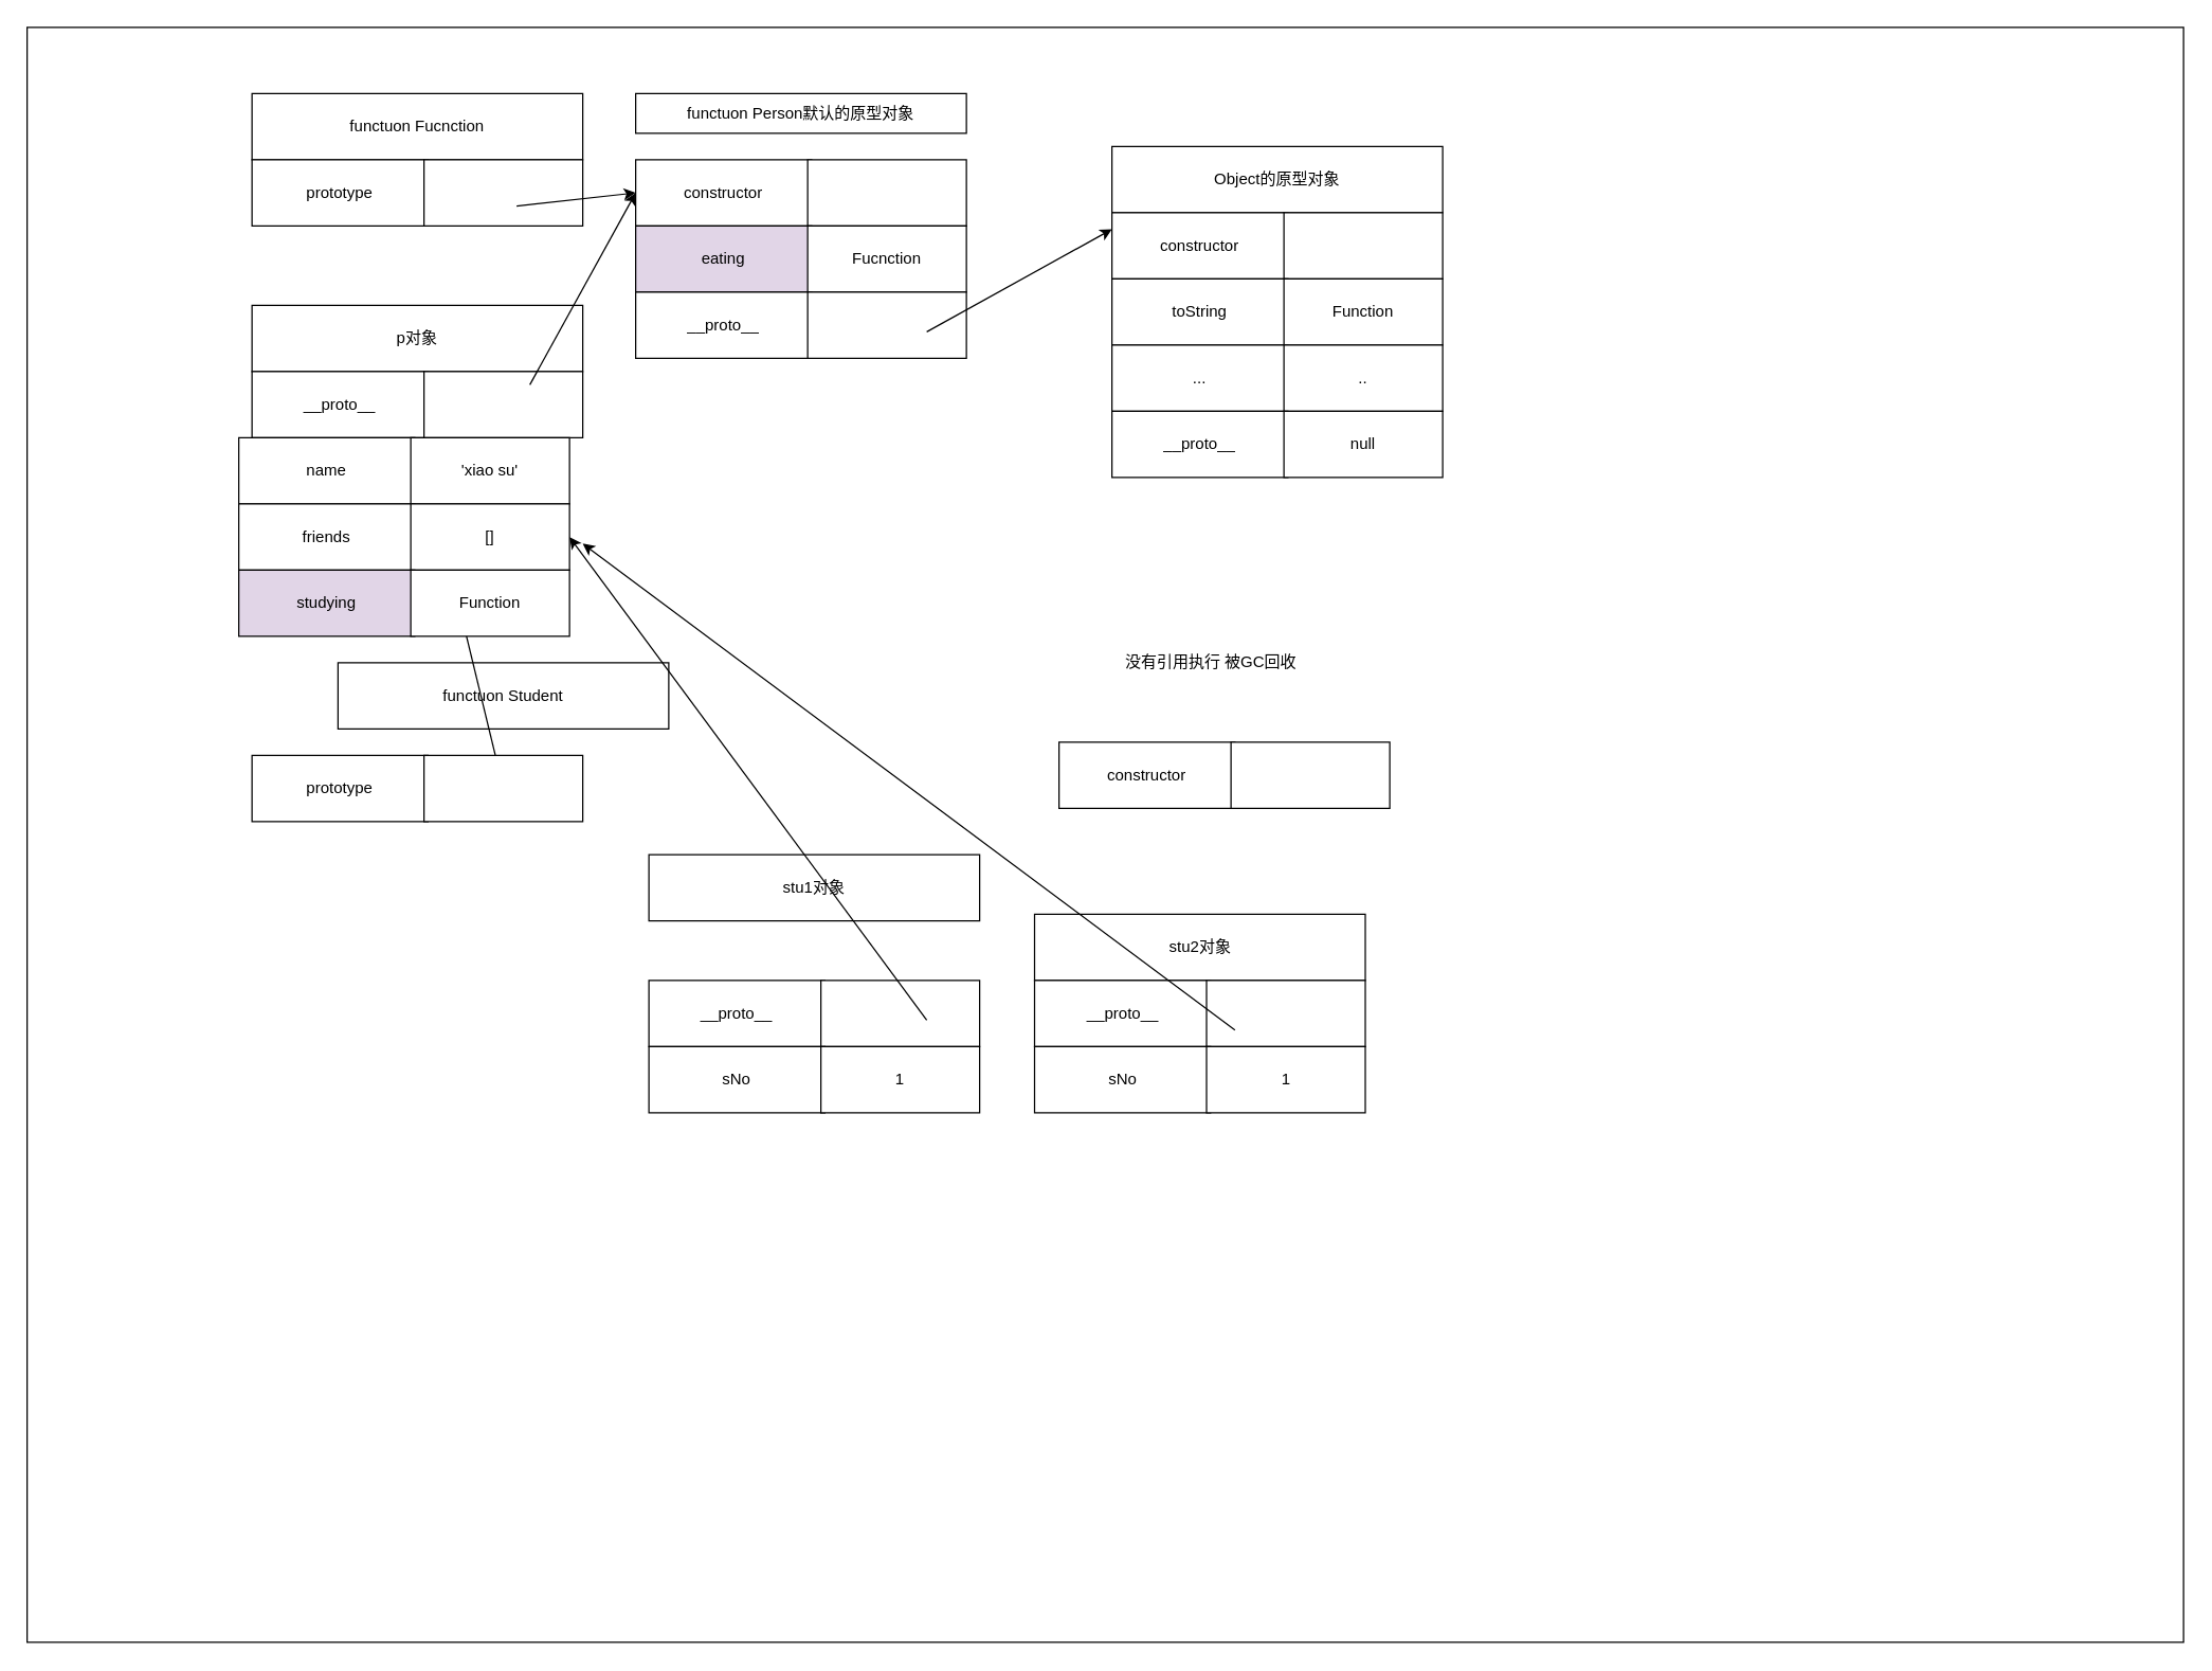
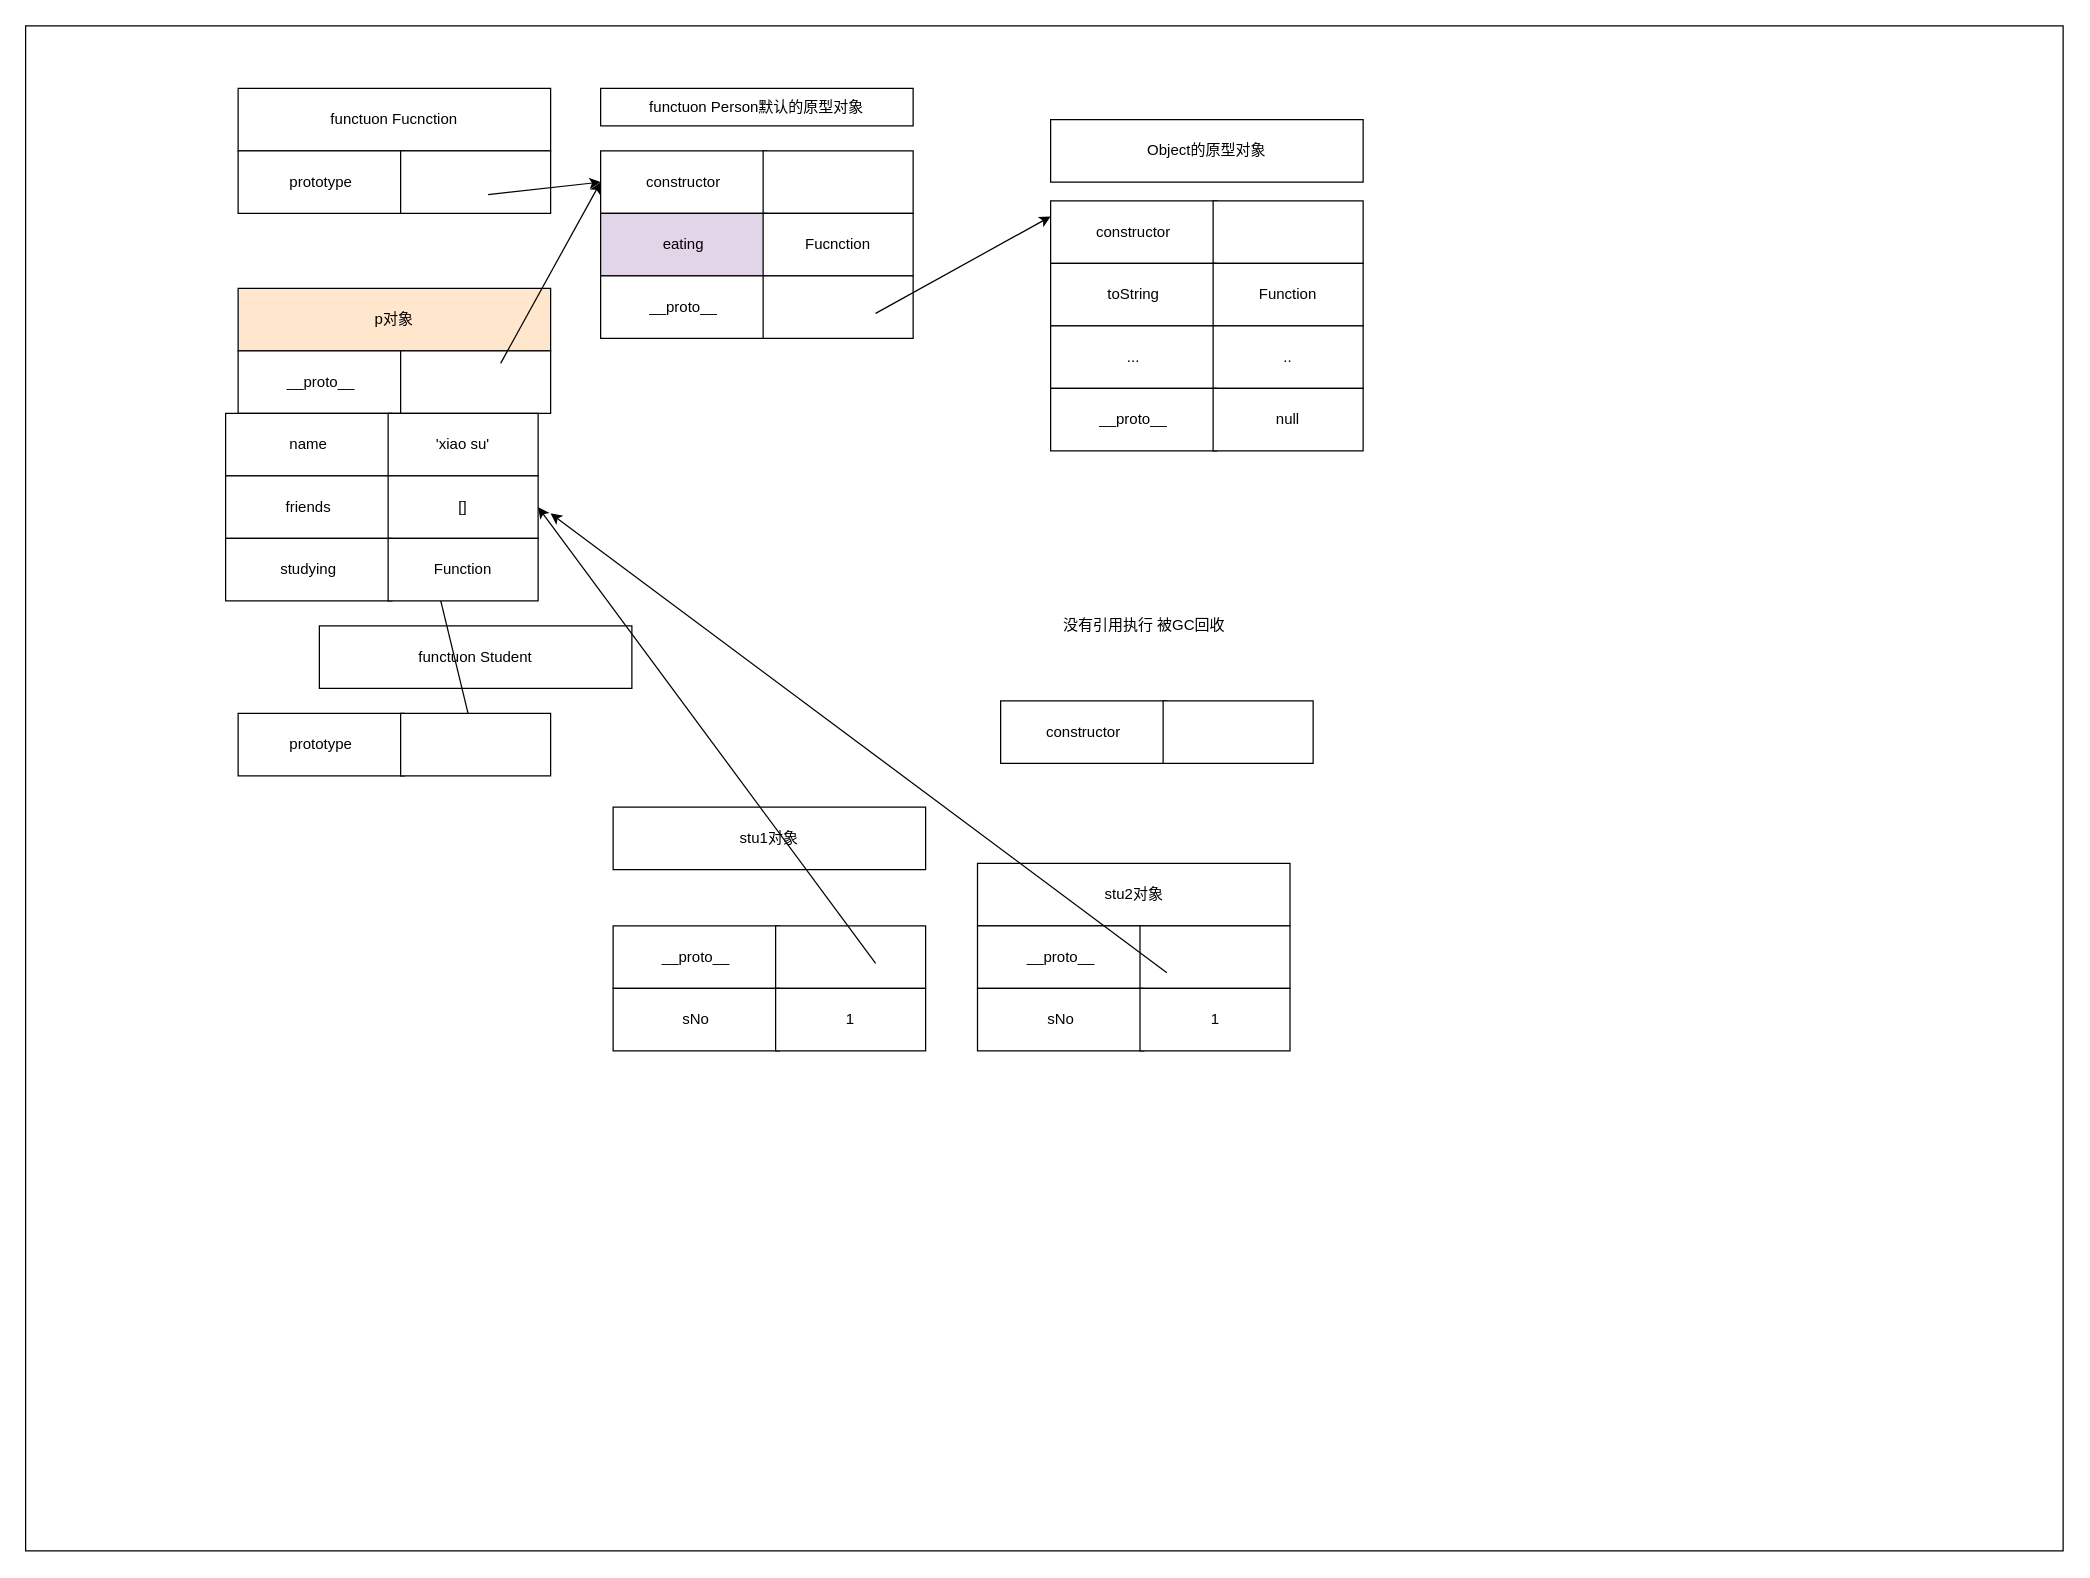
  <mxCell id="0" />
  <mxCell id="1" parent="0" />
  <mxCell id="2" value="" style="rounded=0;whiteSpace=wrap;html=1;" parent="1" vertex="1"><mxGeometry x="20" y="20" width="1630" height="1220" as="geometry" /></mxCell>
  <mxCell id="3" value="functuon Fucnction" style="rounded=0;whiteSpace=wrap;html=1;" parent="1" vertex="1"><mxGeometry x="190" y="70" width="250" height="50" as="geometry" /></mxCell>
  <mxCell id="4" value="prototype" style="rounded=0;whiteSpace=wrap;html=1;" parent="1" vertex="1"><mxGeometry x="190" y="120" width="133" height="50" as="geometry" /></mxCell>
  <mxCell id="5" value="" style="rounded=0;whiteSpace=wrap;html=1;" parent="1" vertex="1"><mxGeometry x="320" y="120" width="120" height="50" as="geometry" /></mxCell>
  <mxCell id="6" value="functuon Person默认的原型对象" style="rounded=0;whiteSpace=wrap;html=1;" parent="1" vertex="1"><mxGeometry x="480" y="70" width="250" height="30" as="geometry" /></mxCell>
  <mxCell id="7" value="constructor" style="rounded=0;whiteSpace=wrap;html=1;" parent="1" vertex="1"><mxGeometry x="480" y="120" width="133" height="50" as="geometry" /></mxCell>
  <mxCell id="8" value="" style="rounded=0;whiteSpace=wrap;html=1;" parent="1" vertex="1"><mxGeometry x="610" y="120" width="120" height="50" as="geometry" /></mxCell>
  <mxCell id="9" value="eating" style="rounded=0;whiteSpace=wrap;html=1;fillColor=#e1d5e7;" parent="1" vertex="1"><mxGeometry x="480" y="170" width="133" height="50" as="geometry" /></mxCell>
  <mxCell id="10" value="Fucnction" style="rounded=0;whiteSpace=wrap;html=1;" parent="1" vertex="1"><mxGeometry x="610" y="170" width="120" height="50" as="geometry" /></mxCell>
- <mxCell id="11" value="Object的原型对象" style="rounded=0;whiteSpace=wrap;html=1;" parent="1" vertex="1"><mxGeometry x="840" y="110" width="250" height="50" as="geometry" /></mxCell>
+ <mxCell id="11" value="Object的原型对象" style="rounded=0;whiteSpace=wrap;html=1;" parent="1" vertex="1"><mxGeometry x="840" y="95" width="250" height="50" as="geometry" /></mxCell>
  <mxCell id="12" value="constructor" style="rounded=0;whiteSpace=wrap;html=1;" parent="1" vertex="1"><mxGeometry x="840" y="160" width="133" height="50" as="geometry" /></mxCell>
  <mxCell id="13" value="" style="rounded=0;whiteSpace=wrap;html=1;" parent="1" vertex="1"><mxGeometry x="970" y="160" width="120" height="50" as="geometry" /></mxCell>
  <mxCell id="14" value="toString" style="rounded=0;whiteSpace=wrap;html=1;" parent="1" vertex="1"><mxGeometry x="840" y="210" width="133" height="50" as="geometry" /></mxCell>
  <mxCell id="15" value="Function" style="rounded=0;whiteSpace=wrap;html=1;" parent="1" vertex="1"><mxGeometry x="970" y="210" width="120" height="50" as="geometry" /></mxCell>
  <mxCell id="16" value="..." style="rounded=0;whiteSpace=wrap;html=1;" parent="1" vertex="1"><mxGeometry x="840" y="260" width="133" height="50" as="geometry" /></mxCell>
  <mxCell id="17" value=".." style="rounded=0;whiteSpace=wrap;html=1;" parent="1" vertex="1"><mxGeometry x="970" y="260" width="120" height="50" as="geometry" /></mxCell>
  <mxCell id="18" value="functuon Student" style="rounded=0;whiteSpace=wrap;html=1;" parent="1" vertex="1"><mxGeometry x="255" y="500" width="250" height="50" as="geometry" /></mxCell>
  <mxCell id="19" value="prototype" style="rounded=0;whiteSpace=wrap;html=1;" parent="1" vertex="1"><mxGeometry x="190" y="570" width="133" height="50" as="geometry" /></mxCell>
  <mxCell id="20" value="" style="rounded=0;whiteSpace=wrap;html=1;" parent="1" vertex="1"><mxGeometry x="320" y="570" width="120" height="50" as="geometry" /></mxCell>
  <mxCell id="21" value="constructor" style="rounded=0;whiteSpace=wrap;html=1;" parent="1" vertex="1"><mxGeometry x="800" y="560" width="133" height="50" as="geometry" /></mxCell>
  <mxCell id="22" value="" style="rounded=0;whiteSpace=wrap;html=1;" parent="1" vertex="1"><mxGeometry x="930" y="560" width="120" height="50" as="geometry" /></mxCell>
  <mxCell id="23" value="stu1对象" style="rounded=0;whiteSpace=wrap;html=1;" parent="1" vertex="1"><mxGeometry x="490" y="645" width="250" height="50" as="geometry" /></mxCell>
  <mxCell id="24" value="__proto__" style="rounded=0;whiteSpace=wrap;html=1;" parent="1" vertex="1"><mxGeometry x="490" y="740" width="133" height="50" as="geometry" /></mxCell>
  <mxCell id="25" value="" style="rounded=0;whiteSpace=wrap;html=1;" parent="1" vertex="1"><mxGeometry x="620" y="740" width="120" height="50" as="geometry" /></mxCell>
  <mxCell id="26" value="sNo" style="rounded=0;whiteSpace=wrap;html=1;" parent="1" vertex="1"><mxGeometry x="490" y="790" width="133" height="50" as="geometry" /></mxCell>
  <mxCell id="27" value="1" style="rounded=0;whiteSpace=wrap;html=1;" parent="1" vertex="1"><mxGeometry x="620" y="790" width="120" height="50" as="geometry" /></mxCell>
- <mxCell id="28" value="p对象" style="rounded=0;whiteSpace=wrap;html=1;" parent="1" vertex="1"><mxGeometry x="190" y="230" width="250" height="50" as="geometry" /></mxCell>
+ <mxCell id="28" value="p对象" style="rounded=0;whiteSpace=wrap;html=1;fillColor=#ffe6cc;" parent="1" vertex="1"><mxGeometry x="190" y="230" width="250" height="50" as="geometry" /></mxCell>
  <mxCell id="29" value="__proto__" style="rounded=0;whiteSpace=wrap;html=1;" parent="1" vertex="1"><mxGeometry x="190" y="280" width="133" height="50" as="geometry" /></mxCell>
  <mxCell id="30" value="" style="rounded=0;whiteSpace=wrap;html=1;" parent="1" vertex="1"><mxGeometry x="320" y="280" width="120" height="50" as="geometry" /></mxCell>
  <mxCell id="31" value="name" style="rounded=0;whiteSpace=wrap;html=1;" parent="1" vertex="1"><mxGeometry x="180" y="330" width="133" height="50" as="geometry" /></mxCell>
  <mxCell id="32" value="'xiao su'" style="rounded=0;whiteSpace=wrap;html=1;" parent="1" vertex="1"><mxGeometry x="310" y="330" width="120" height="50" as="geometry" /></mxCell>
  <mxCell id="33" value="" style="endArrow=classic;html=1;entryX=0;entryY=0.5;entryDx=0;entryDy=0;" parent="1" target="7" edge="1"><mxGeometry width="50" height="50" relative="1" as="geometry"><mxPoint x="400" y="290" as="sourcePoint" /><mxPoint x="450" y="240" as="targetPoint" /></mxGeometry></mxCell>
  <mxCell id="34" value="" style="endArrow=classic;html=1;" parent="1" edge="1"><mxGeometry width="50" height="50" relative="1" as="geometry"><mxPoint x="390" y="155" as="sourcePoint" /><mxPoint x="480" y="145" as="targetPoint" /></mxGeometry></mxCell>
  <mxCell id="35" value="没有引用执行 被GC回收" style="text;html=1;strokeColor=none;fillColor=none;align=center;verticalAlign=middle;whiteSpace=wrap;rounded=0;" parent="1" vertex="1"><mxGeometry x="830" y="490" width="170" height="20" as="geometry" /></mxCell>
  <mxCell id="36" value="friends" style="rounded=0;whiteSpace=wrap;html=1;" parent="1" vertex="1"><mxGeometry x="180" y="380" width="133" height="50" as="geometry" /></mxCell>
  <mxCell id="37" value="[]" style="rounded=0;whiteSpace=wrap;html=1;" parent="1" vertex="1"><mxGeometry x="310" y="380" width="120" height="50" as="geometry" /></mxCell>
  <mxCell id="38" value="" style="endArrow=classic;html=1;entryX=0.25;entryY=1;entryDx=0;entryDy=0;" parent="1" source="20" target="37" edge="1"><mxGeometry width="50" height="50" relative="1" as="geometry"><mxPoint x="390" y="570" as="sourcePoint" /><mxPoint x="440" y="520" as="targetPoint" /></mxGeometry></mxCell>
  <mxCell id="39" value="__proto__" style="rounded=0;whiteSpace=wrap;html=1;" parent="1" vertex="1"><mxGeometry x="480" y="220" width="133" height="50" as="geometry" /></mxCell>
  <mxCell id="40" value="" style="rounded=0;whiteSpace=wrap;html=1;" parent="1" vertex="1"><mxGeometry x="610" y="220" width="120" height="50" as="geometry" /></mxCell>
  <mxCell id="41" value="" style="endArrow=classic;html=1;entryX=0;entryY=0.25;entryDx=0;entryDy=0;" parent="1" target="12" edge="1"><mxGeometry width="50" height="50" relative="1" as="geometry"><mxPoint x="700" y="250" as="sourcePoint" /><mxPoint x="750" y="200" as="targetPoint" /></mxGeometry></mxCell>
  <mxCell id="42" value="__proto__" style="rounded=0;whiteSpace=wrap;html=1;" parent="1" vertex="1"><mxGeometry x="840" y="310" width="133" height="50" as="geometry" /></mxCell>
  <mxCell id="43" value="null" style="rounded=0;whiteSpace=wrap;html=1;" parent="1" vertex="1"><mxGeometry x="970" y="310" width="120" height="50" as="geometry" /></mxCell>
  <mxCell id="44" value="" style="endArrow=classic;html=1;entryX=1;entryY=0.5;entryDx=0;entryDy=0;" parent="1" target="37" edge="1"><mxGeometry width="50" height="50" relative="1" as="geometry"><mxPoint x="700" y="770" as="sourcePoint" /><mxPoint x="750" y="720" as="targetPoint" /></mxGeometry></mxCell>
- <mxCell id="45" value="studying" style="rounded=0;whiteSpace=wrap;html=1;fillColor=#e1d5e7;" parent="1" vertex="1"><mxGeometry x="180" y="430" width="133" height="50" as="geometry" /></mxCell>
+ <mxCell id="45" value="studying" style="rounded=0;whiteSpace=wrap;html=1;" parent="1" vertex="1"><mxGeometry x="180" y="430" width="133" height="50" as="geometry" /></mxCell>
  <mxCell id="46" value="Function" style="rounded=0;whiteSpace=wrap;html=1;" parent="1" vertex="1"><mxGeometry x="310" y="430" width="120" height="50" as="geometry" /></mxCell>
  <mxCell id="47" value="stu2对象" style="rounded=0;whiteSpace=wrap;html=1;" parent="1" vertex="1"><mxGeometry x="781.5" y="690" width="250" height="50" as="geometry" /></mxCell>
  <mxCell id="48" value="__proto__" style="rounded=0;whiteSpace=wrap;html=1;" parent="1" vertex="1"><mxGeometry x="781.5" y="740" width="133" height="50" as="geometry" /></mxCell>
  <mxCell id="49" value="" style="rounded=0;whiteSpace=wrap;html=1;" parent="1" vertex="1"><mxGeometry x="911.5" y="740" width="120" height="50" as="geometry" /></mxCell>
  <mxCell id="50" value="sNo" style="rounded=0;whiteSpace=wrap;html=1;" parent="1" vertex="1"><mxGeometry x="781.5" y="790" width="133" height="50" as="geometry" /></mxCell>
  <mxCell id="51" value="1" style="rounded=0;whiteSpace=wrap;html=1;" parent="1" vertex="1"><mxGeometry x="911.5" y="790" width="120" height="50" as="geometry" /></mxCell>
  <mxCell id="52" value="" style="endArrow=classic;html=1;" parent="1" edge="1"><mxGeometry width="50" height="50" relative="1" as="geometry"><mxPoint x="933" y="777.5" as="sourcePoint" /><mxPoint x="440" y="410" as="targetPoint" /></mxGeometry></mxCell>
